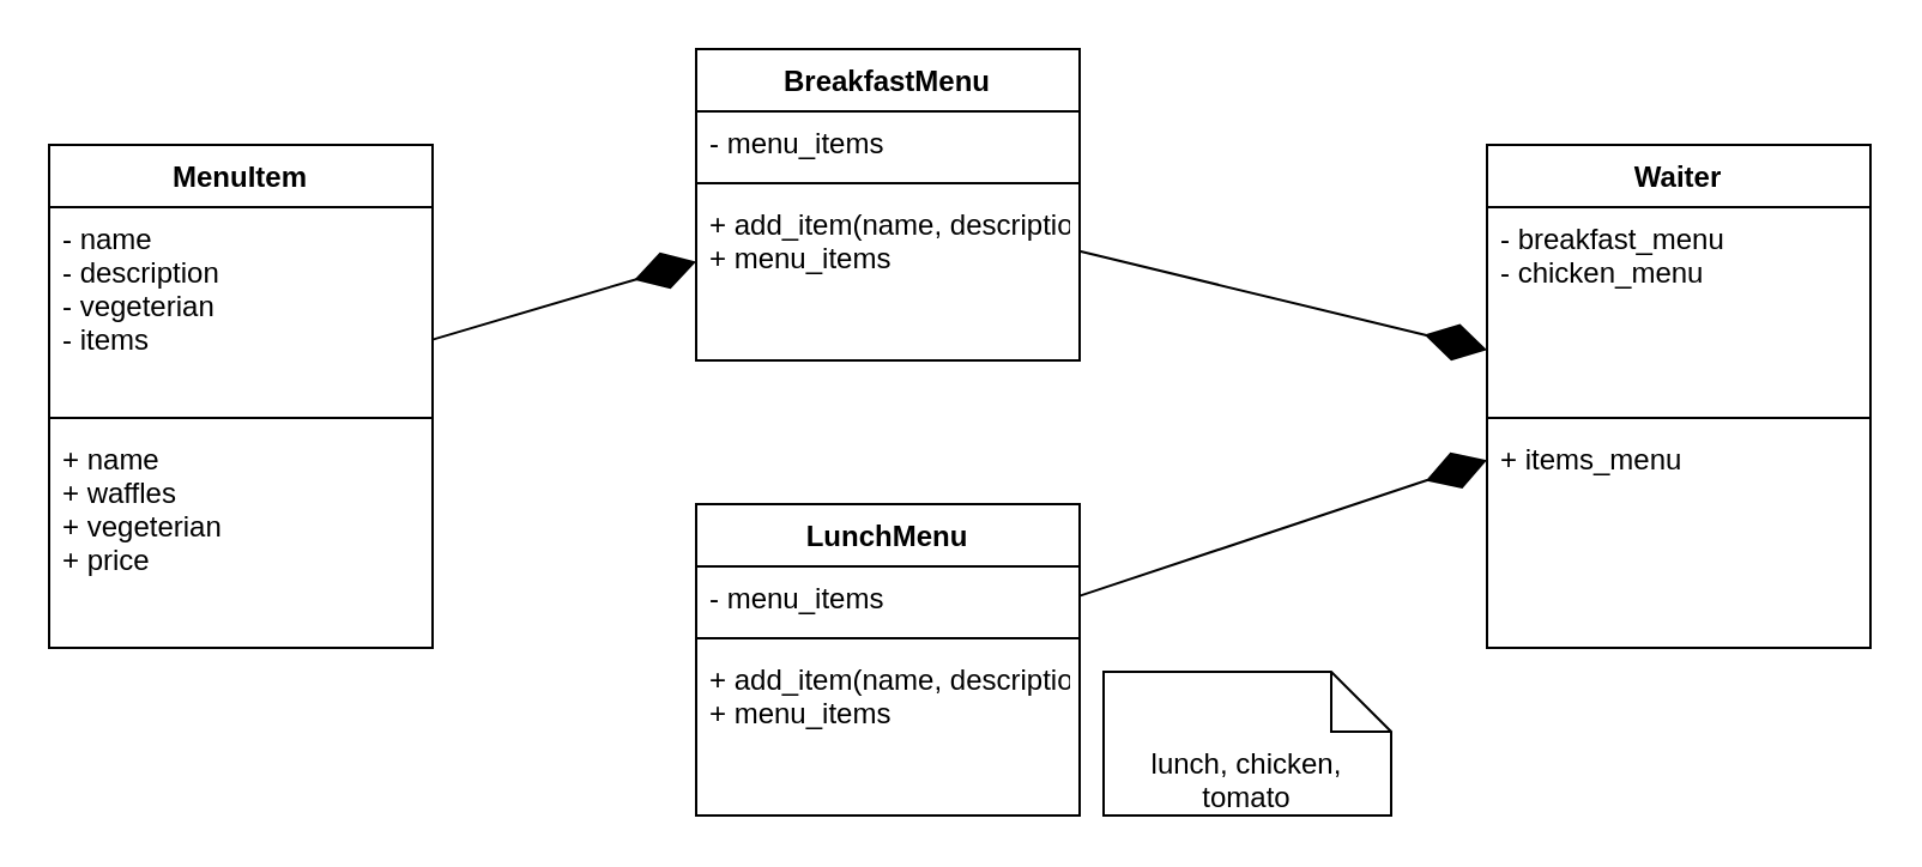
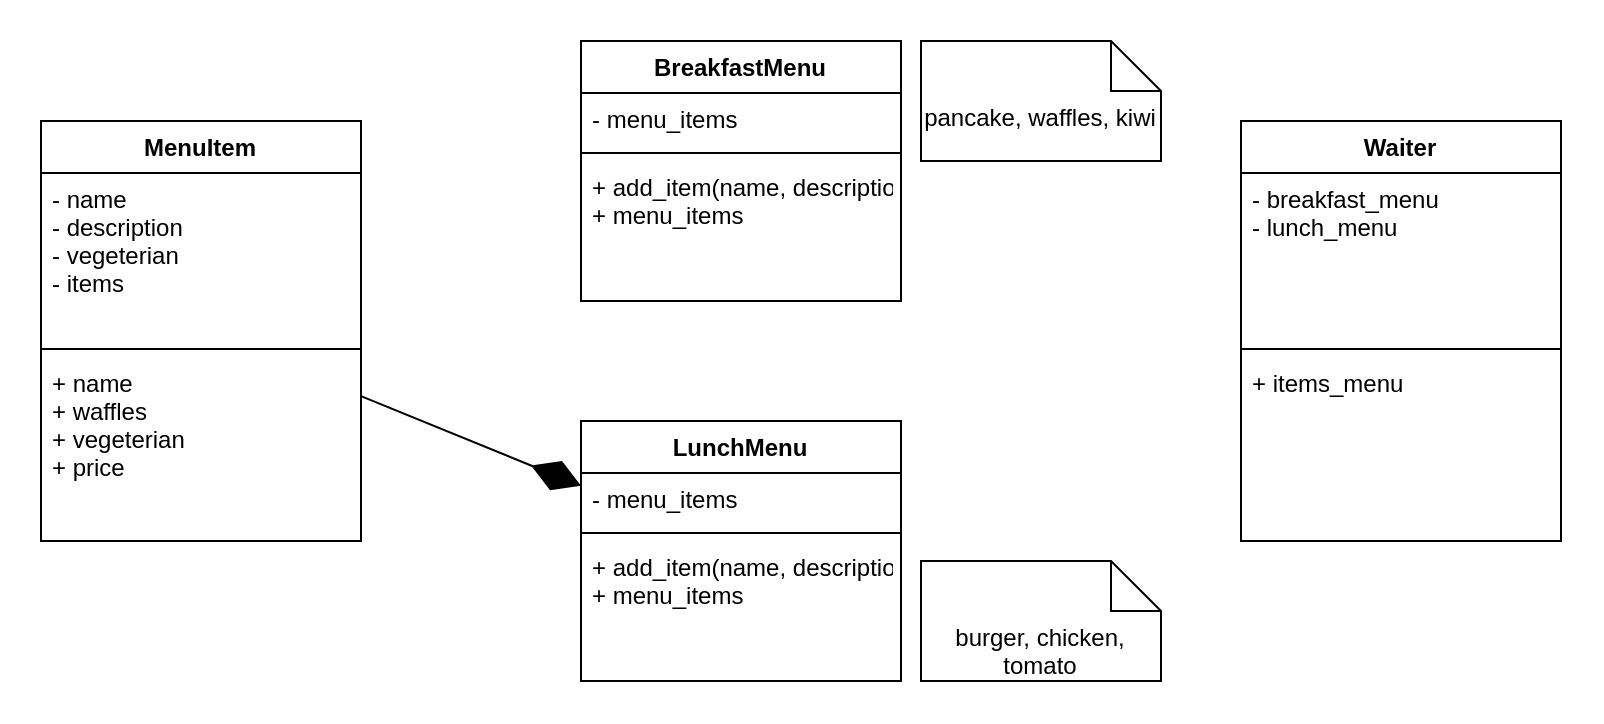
  <mxCell id="0" />
  <mxCell id="1" parent="0" />
  <mxCell id="2" value="MenuItem" style="swimlane;fontStyle=1;align=center;verticalAlign=top;childLayout=stackLayout;horizontal=1;startSize=26;horizontalStack=0;resizeParent=1;resizeParentMax=0;resizeLast=0;collapsible=1;marginBottom=0;" vertex="1" parent="1"><mxGeometry x="20" y="60" width="160" height="210" as="geometry" /></mxCell>
  <mxCell id="3" value="- name&#10;- description&#10;- vegeterian&#10;- items" style="text;strokeColor=none;fillColor=none;align=left;verticalAlign=top;spacingLeft=4;spacingRight=4;overflow=hidden;rotatable=0;points=[[0,0.5],[1,0.5]];portConstraint=eastwest;" vertex="1" parent="2"><mxGeometry y="26" width="160" height="84" as="geometry" /></mxCell>
  <mxCell id="4" value="" style="line;strokeWidth=1;fillColor=none;align=left;verticalAlign=middle;spacingTop=-1;spacingLeft=3;spacingRight=3;rotatable=0;labelPosition=right;points=[];portConstraint=eastwest;strokeColor=inherit;" vertex="1" parent="2"><mxGeometry y="110" width="160" height="8" as="geometry" /></mxCell>
  <mxCell id="5" value="+ name&#10;+ waffles&#10;+ vegeterian&#10;+ price" style="text;strokeColor=none;fillColor=none;align=left;verticalAlign=top;spacingLeft=4;spacingRight=4;overflow=hidden;rotatable=0;points=[[0,0.5],[1,0.5]];portConstraint=eastwest;" vertex="1" parent="2"><mxGeometry y="118" width="160" height="92" as="geometry" /></mxCell>
  <mxCell id="6" value="BreakfastMenu" style="swimlane;fontStyle=1;align=center;verticalAlign=top;childLayout=stackLayout;horizontal=1;startSize=26;horizontalStack=0;resizeParent=1;resizeParentMax=0;resizeLast=0;collapsible=1;marginBottom=0;" vertex="1" parent="1"><mxGeometry x="290" y="20" width="160" height="130" as="geometry" /></mxCell>
  <mxCell id="7" value="- menu_items" style="text;strokeColor=none;fillColor=none;align=left;verticalAlign=top;spacingLeft=4;spacingRight=4;overflow=hidden;rotatable=0;points=[[0,0.5],[1,0.5]];portConstraint=eastwest;" vertex="1" parent="6"><mxGeometry y="26" width="160" height="26" as="geometry" /></mxCell>
  <mxCell id="8" value="" style="line;strokeWidth=1;fillColor=none;align=left;verticalAlign=middle;spacingTop=-1;spacingLeft=3;spacingRight=3;rotatable=0;labelPosition=right;points=[];portConstraint=eastwest;strokeColor=inherit;" vertex="1" parent="6"><mxGeometry y="52" width="160" height="8" as="geometry" /></mxCell>
  <mxCell id="9" value="+ add_item(name, description, vegeterian, price)&#10;+ menu_items" style="text;strokeColor=none;fillColor=none;align=left;verticalAlign=top;spacingLeft=4;spacingRight=4;overflow=hidden;rotatable=0;points=[[0,0.5],[1,0.5]];portConstraint=eastwest;" vertex="1" parent="6"><mxGeometry y="60" width="160" height="70" as="geometry" /></mxCell>
+ <mxCell id="10" value="pancake, waffles, kiwi" style="shape=note2;boundedLbl=1;whiteSpace=wrap;html=1;size=25;verticalAlign=top;align=center;" vertex="1" parent="1"><mxGeometry x="460" y="20" width="120" height="60" as="geometry" /></mxCell>
  <mxCell id="11" value="LunchMenu" style="swimlane;fontStyle=1;align=center;verticalAlign=top;childLayout=stackLayout;horizontal=1;startSize=26;horizontalStack=0;resizeParent=1;resizeParentMax=0;resizeLast=0;collapsible=1;marginBottom=0;" vertex="1" parent="1"><mxGeometry x="290" y="210" width="160" height="130" as="geometry" /></mxCell>
  <mxCell id="12" value="- menu_items" style="text;strokeColor=none;fillColor=none;align=left;verticalAlign=top;spacingLeft=4;spacingRight=4;overflow=hidden;rotatable=0;points=[[0,0.5],[1,0.5]];portConstraint=eastwest;" vertex="1" parent="11"><mxGeometry y="26" width="160" height="26" as="geometry" /></mxCell>
  <mxCell id="13" value="" style="line;strokeWidth=1;fillColor=none;align=left;verticalAlign=middle;spacingTop=-1;spacingLeft=3;spacingRight=3;rotatable=0;labelPosition=right;points=[];portConstraint=eastwest;strokeColor=inherit;" vertex="1" parent="11"><mxGeometry y="52" width="160" height="8" as="geometry" /></mxCell>
  <mxCell id="14" value="+ add_item(name, description, vegeterian, price)&#10;+ menu_items" style="text;strokeColor=none;fillColor=none;align=left;verticalAlign=top;spacingLeft=4;spacingRight=4;overflow=hidden;rotatable=0;points=[[0,0.5],[1,0.5]];portConstraint=eastwest;" vertex="1" parent="11"><mxGeometry y="60" width="160" height="70" as="geometry" /></mxCell>
- <mxCell id="15" value="lunch, chicken, tomato" style="shape=note2;boundedLbl=1;whiteSpace=wrap;html=1;size=25;verticalAlign=top;align=center;" vertex="1" parent="1"><mxGeometry x="460" y="280" width="120" height="60" as="geometry" /></mxCell>
- <mxCell id="16" value="" style="endArrow=diamondThin;endFill=1;endSize=24;html=1;" edge="1" parent="1" source="2" target="6"><mxGeometry width="160" relative="1" as="geometry"><mxPoint x="140" y="280" as="sourcePoint" /><mxPoint x="300" y="280" as="targetPoint" /></mxGeometry></mxCell>
+ <mxCell id="15" value="burger, chicken, tomato" style="shape=note2;boundedLbl=1;whiteSpace=wrap;html=1;size=25;verticalAlign=top;align=center;" vertex="1" parent="1"><mxGeometry x="460" y="280" width="120" height="60" as="geometry" /></mxCell>
+ <mxCell id="17" value="" style="endArrow=diamondThin;endFill=1;endSize=24;html=1;" edge="1" parent="1" source="2" target="11"><mxGeometry width="160" relative="1" as="geometry"><mxPoint x="190" y="123.148" as="sourcePoint" /><mxPoint x="300" y="106.852" as="targetPoint" /></mxGeometry></mxCell>
  <mxCell id="18" value="Waiter" style="swimlane;fontStyle=1;align=center;verticalAlign=top;childLayout=stackLayout;horizontal=1;startSize=26;horizontalStack=0;resizeParent=1;resizeParentMax=0;resizeLast=0;collapsible=1;marginBottom=0;" vertex="1" parent="1"><mxGeometry x="620" y="60" width="160" height="210" as="geometry" /></mxCell>
- <mxCell id="19" value="- breakfast_menu&#10;- chicken_menu" style="text;strokeColor=none;fillColor=none;align=left;verticalAlign=top;spacingLeft=4;spacingRight=4;overflow=hidden;rotatable=0;points=[[0,0.5],[1,0.5]];portConstraint=eastwest;" vertex="1" parent="18"><mxGeometry y="26" width="160" height="84" as="geometry" /></mxCell>
+ <mxCell id="19" value="- breakfast_menu&#10;- lunch_menu" style="text;strokeColor=none;fillColor=none;align=left;verticalAlign=top;spacingLeft=4;spacingRight=4;overflow=hidden;rotatable=0;points=[[0,0.5],[1,0.5]];portConstraint=eastwest;" vertex="1" parent="18"><mxGeometry y="26" width="160" height="84" as="geometry" /></mxCell>
  <mxCell id="20" value="" style="line;strokeWidth=1;fillColor=none;align=left;verticalAlign=middle;spacingTop=-1;spacingLeft=3;spacingRight=3;rotatable=0;labelPosition=right;points=[];portConstraint=eastwest;strokeColor=inherit;" vertex="1" parent="18"><mxGeometry y="110" width="160" height="8" as="geometry" /></mxCell>
  <mxCell id="21" value="+ items_menu" style="text;strokeColor=none;fillColor=none;align=left;verticalAlign=top;spacingLeft=4;spacingRight=4;overflow=hidden;rotatable=0;points=[[0,0.5],[1,0.5]];portConstraint=eastwest;" vertex="1" parent="18"><mxGeometry y="118" width="160" height="92" as="geometry" /></mxCell>
- <mxCell id="22" value="" style="endArrow=diamondThin;endFill=1;endSize=24;html=1;" edge="1" parent="1" source="6" target="18"><mxGeometry width="160" relative="1" as="geometry"><mxPoint x="190" y="151.296" as="sourcePoint" /><mxPoint x="300" y="118.704" as="targetPoint" /></mxGeometry></mxCell>
- <mxCell id="23" value="" style="endArrow=diamondThin;endFill=1;endSize=24;html=1;" edge="1" parent="1" source="11" target="18"><mxGeometry width="160" relative="1" as="geometry"><mxPoint x="190" y="207.593" as="sourcePoint" /><mxPoint x="300" y="252.407" as="targetPoint" /></mxGeometry></mxCell>
